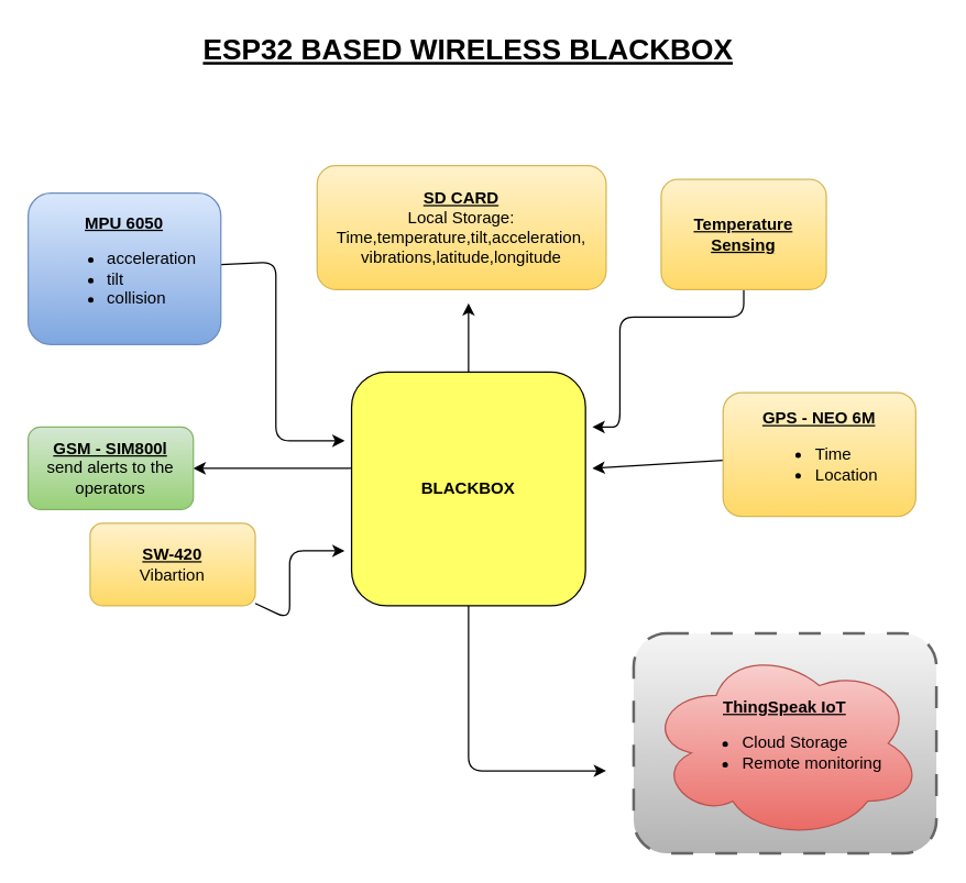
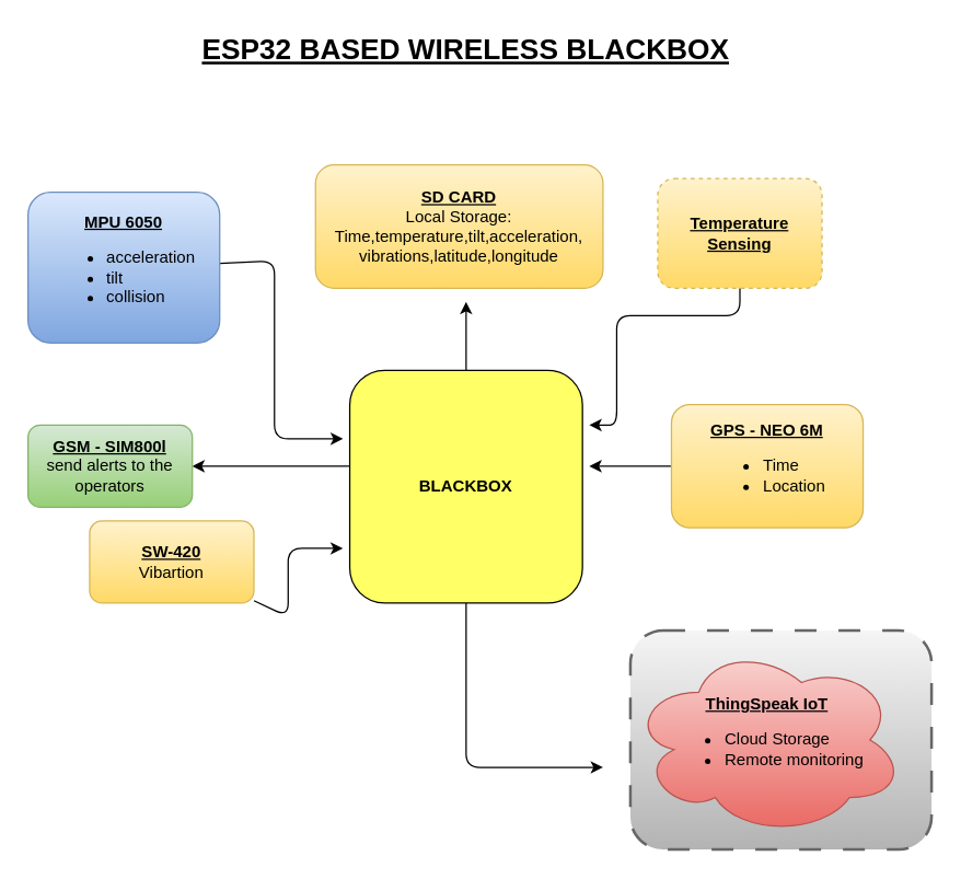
  <mxCell id="0" />
  <mxCell id="1" parent="0" />
  <mxCell id="2" value="" style="rounded=1;whiteSpace=wrap;html=1;strokeWidth=2;fontSize=21;fillColor=#f5f5f5;gradientColor=#b3b3b3;strokeColor=#666666;dashed=1;dashPattern=8 8;" vertex="1" parent="1"><mxGeometry x="460" y="460" width="220" height="160" as="geometry" /></mxCell>
  <mxCell id="3" style="edgeStyle=none;html=1;fontSize=21;" edge="1" parent="1" source="6"><mxGeometry relative="1" as="geometry"><mxPoint x="340" y="220" as="targetPoint" /></mxGeometry></mxCell>
  <mxCell id="4" style="edgeStyle=none;html=1;entryX=1;entryY=0.5;entryDx=0;entryDy=0;fontSize=21;" edge="1" parent="1" source="6" target="13"><mxGeometry relative="1" as="geometry"><Array as="points"><mxPoint x="260" y="340" /></Array></mxGeometry></mxCell>
  <mxCell id="5" style="edgeStyle=none;html=1;fontSize=21;" edge="1" parent="1" source="6"><mxGeometry relative="1" as="geometry"><mxPoint x="440" y="560" as="targetPoint" /><Array as="points"><mxPoint x="340" y="560" /></Array></mxGeometry></mxCell>
  <mxCell id="6" value="&lt;b&gt;BLACKBOX&lt;/b&gt;" style="whiteSpace=wrap;html=1;aspect=fixed;fillColor=#FFFF66;rounded=1;" parent="1" vertex="1"><mxGeometry x="255" y="270" width="170" height="170" as="geometry" /></mxCell>
  <mxCell id="7" style="edgeStyle=none;html=1;fontSize=21;" edge="1" parent="1" source="8"><mxGeometry relative="1" as="geometry"><mxPoint x="250" y="320" as="targetPoint" /><Array as="points"><mxPoint x="200" y="190" /><mxPoint x="200" y="320" /><mxPoint x="220" y="320" /></Array></mxGeometry></mxCell>
  <mxCell id="8" value="&lt;u&gt;&lt;b&gt;MPU 6050&lt;/b&gt;&lt;/u&gt;&lt;br&gt;&lt;div style=&quot;text-align: left;&quot;&gt;&lt;ul&gt;&lt;li&gt;&lt;span style=&quot;background-color: initial;&quot;&gt;acceleration&lt;/span&gt;&lt;/li&gt;&lt;li&gt;&lt;span style=&quot;background-color: initial;&quot;&gt;tilt&lt;/span&gt;&lt;/li&gt;&lt;li&gt;&lt;span style=&quot;background-color: initial;&quot;&gt;collision&lt;/span&gt;&lt;/li&gt;&lt;/ul&gt;&lt;/div&gt;" style="rounded=1;whiteSpace=wrap;html=1;fillColor=#dae8fc;gradientColor=#7ea6e0;strokeColor=#6c8ebf;" vertex="1" parent="1"><mxGeometry x="20" y="140" width="140" height="110" as="geometry" /></mxCell>
  <mxCell id="9" value="&lt;b&gt;&lt;u&gt;SD CARD&lt;/u&gt;&lt;/b&gt;&lt;br&gt;Local Storage:&lt;br&gt;Time,temperature,tilt,acceleration, vibrations,latitude,longitude" style="rounded=1;whiteSpace=wrap;html=1;align=center;fillColor=#fff2cc;gradientColor=#ffd966;strokeColor=#d6b656;" vertex="1" parent="1"><mxGeometry x="230" y="120" width="210" height="90" as="geometry" /></mxCell>
  <mxCell id="10" style="edgeStyle=none;html=1;fontSize=21;" edge="1" parent="1" source="11"><mxGeometry relative="1" as="geometry"><mxPoint x="430" y="340" as="targetPoint" /></mxGeometry></mxCell>
- <mxCell id="11" value="&lt;b&gt;&lt;u&gt;GPS - NEO 6M&lt;/u&gt;&lt;/b&gt;&lt;br&gt;&lt;div style=&quot;text-align: left;&quot;&gt;&lt;ul&gt;&lt;li&gt;&lt;span style=&quot;background-color: initial;&quot;&gt;Time&lt;/span&gt;&lt;/li&gt;&lt;li&gt;&lt;span style=&quot;background-color: initial;&quot;&gt;Location&lt;/span&gt;&lt;/li&gt;&lt;/ul&gt;&lt;/div&gt;" style="rounded=1;whiteSpace=wrap;html=1;fillColor=#fff2cc;gradientColor=#ffd966;strokeColor=#d6b656;" vertex="1" parent="1"><mxGeometry x="525" y="285" width="140" height="90" as="geometry" /></mxCell>
- <mxCell id="12" value="&lt;b&gt;&lt;u&gt;ThingSpeak IoT&lt;/u&gt;&lt;/b&gt;&lt;br&gt;&lt;div style=&quot;text-align: left;&quot;&gt;&lt;ul&gt;&lt;li&gt;&lt;span style=&quot;background-color: initial;&quot;&gt;Cloud Storage&lt;/span&gt;&lt;/li&gt;&lt;li&gt;&lt;span style=&quot;background-color: initial;&quot;&gt;Remote monitoring&lt;/span&gt;&lt;/li&gt;&lt;/ul&gt;&lt;/div&gt;" style="ellipse;shape=cloud;whiteSpace=wrap;html=1;fillColor=#f8cecc;gradientColor=#ea6b66;strokeColor=#b85450;" vertex="1" parent="1"><mxGeometry x="470" y="470" width="200" height="140" as="geometry" /></mxCell>
+ <mxCell id="11" value="&lt;b&gt;&lt;u&gt;GPS - NEO 6M&lt;/u&gt;&lt;/b&gt;&lt;br&gt;&lt;div style=&quot;text-align: left;&quot;&gt;&lt;ul&gt;&lt;li&gt;&lt;span style=&quot;background-color: initial;&quot;&gt;Time&lt;/span&gt;&lt;/li&gt;&lt;li&gt;&lt;span style=&quot;background-color: initial;&quot;&gt;Location&lt;/span&gt;&lt;/li&gt;&lt;/ul&gt;&lt;/div&gt;" style="rounded=1;whiteSpace=wrap;html=1;fillColor=#fff2cc;gradientColor=#ffd966;strokeColor=#d6b656;" vertex="1" parent="1"><mxGeometry x="490" y="295" width="140" height="90" as="geometry" /></mxCell>
+ <mxCell id="12" value="&lt;b&gt;&lt;u&gt;ThingSpeak IoT&lt;/u&gt;&lt;/b&gt;&lt;br&gt;&lt;div style=&quot;text-align: left;&quot;&gt;&lt;ul&gt;&lt;li&gt;&lt;span style=&quot;background-color: initial;&quot;&gt;Cloud Storage&lt;/span&gt;&lt;/li&gt;&lt;li&gt;&lt;span style=&quot;background-color: initial;&quot;&gt;Remote monitoring&lt;/span&gt;&lt;/li&gt;&lt;/ul&gt;&lt;/div&gt;" style="ellipse;shape=cloud;whiteSpace=wrap;html=1;fillColor=#f8cecc;gradientColor=#ea6b66;strokeColor=#b85450;" vertex="1" parent="1"><mxGeometry x="460" y="470" width="200" height="140" as="geometry" /></mxCell>
  <mxCell id="13" value="&lt;b&gt;&lt;u&gt;GSM - SIM800l&lt;/u&gt;&lt;/b&gt;&lt;br&gt;send alerts to the operators" style="rounded=1;whiteSpace=wrap;html=1;fillColor=#d5e8d4;gradientColor=#97d077;strokeColor=#82b366;" vertex="1" parent="1"><mxGeometry x="20" y="310" width="120" height="60" as="geometry" /></mxCell>
  <mxCell id="14" value="ESP32 BASED WIRELESS BLACKBOX" style="text;html=1;strokeColor=none;fillColor=none;align=center;verticalAlign=middle;whiteSpace=wrap;rounded=0;strokeWidth=2;fontSize=21;fontStyle=5" vertex="1" parent="1"><mxGeometry x="140" y="20" width="400" height="30" as="geometry" /></mxCell>
  <mxCell id="15" style="edgeStyle=none;html=1;fontSize=21;" edge="1" parent="1" source="16"><mxGeometry relative="1" as="geometry"><mxPoint x="250" y="400" as="targetPoint" /><Array as="points"><mxPoint x="210" y="450" /><mxPoint x="210" y="400" /></Array></mxGeometry></mxCell>
  <mxCell id="16" value="&lt;u style=&quot;font-weight: bold;&quot;&gt;SW-420&lt;/u&gt;&lt;br&gt;&lt;div style=&quot;&quot;&gt;&lt;span style=&quot;background-color: initial;&quot;&gt;Vibartion&lt;/span&gt;&lt;br&gt;&lt;/div&gt;" style="rounded=1;whiteSpace=wrap;html=1;align=center;fillColor=#fff2cc;gradientColor=#ffd966;strokeColor=#d6b656;" vertex="1" parent="1"><mxGeometry x="65" y="380" width="120" height="60" as="geometry" /></mxCell>
  <mxCell id="17" style="edgeStyle=none;html=1;fontSize=21;" edge="1" parent="1" source="18"><mxGeometry relative="1" as="geometry"><mxPoint x="430" y="310" as="targetPoint" /><Array as="points"><mxPoint x="540" y="230" /><mxPoint x="450" y="230" /><mxPoint x="450" y="310" /><mxPoint x="440" y="310" /></Array></mxGeometry></mxCell>
- <mxCell id="18" value="&lt;b&gt;&lt;u&gt;Temperature Sensing&lt;/u&gt;&lt;/b&gt;" style="rounded=1;whiteSpace=wrap;html=1;align=center;fillColor=#fff2cc;gradientColor=#ffd966;strokeColor=#d6b656;" vertex="1" parent="1"><mxGeometry x="480" y="130" width="120" height="80" as="geometry" /></mxCell>
+ <mxCell id="18" value="&lt;b&gt;&lt;u&gt;Temperature Sensing&lt;/u&gt;&lt;/b&gt;" style="rounded=1;whiteSpace=wrap;html=1;align=center;fillColor=#fff2cc;gradientColor=#ffd966;strokeColor=#d6b656;dashed=1;" vertex="1" parent="1"><mxGeometry x="480" y="130" width="120" height="80" as="geometry" /></mxCell>
